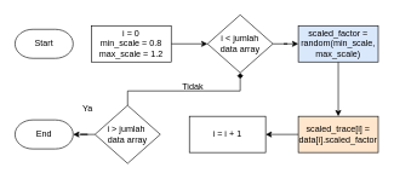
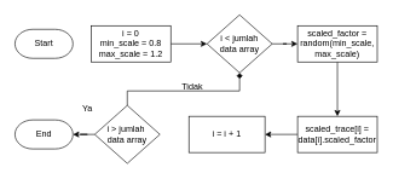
  <mxCell id="0" />
  <mxCell id="1" parent="0" />
  <mxCell id="2" value="Start" style="strokeWidth=1;html=1;shape=mxgraph.flowchart.terminator;whiteSpace=wrap;" parent="1" vertex="1"><mxGeometry x="20" y="40" width="80" height="40" as="geometry" /></mxCell>
  <mxCell id="3" value="" style="edgeStyle=orthogonalEdgeStyle;rounded=0;orthogonalLoop=1;jettySize=auto;html=1;" edge="1" parent="1" source="4" target="6"><mxGeometry relative="1" as="geometry" /></mxCell>
  <mxCell id="4" value="i = 0&lt;div&gt;min_scale = 0.8&lt;/div&gt;&lt;div&gt;max_scale = 1.2&lt;/div&gt;" style="rounded=0;whiteSpace=wrap;html=1;" parent="1" vertex="1"><mxGeometry x="125" y="35" width="110" height="50" as="geometry" /></mxCell>
  <mxCell id="5" value="" style="edgeStyle=orthogonalEdgeStyle;rounded=0;orthogonalLoop=1;jettySize=auto;html=1;" edge="1" parent="1" source="6" target="8"><mxGeometry relative="1" as="geometry" /></mxCell>
  <mxCell id="6" value="i &amp;lt; jumlah&lt;div&gt;data array&lt;/div&gt;" style="strokeWidth=1;html=1;shape=mxgraph.flowchart.decision;whiteSpace=wrap;" parent="1" vertex="1"><mxGeometry x="285" y="20" width="90" height="80" as="geometry" /></mxCell>
  <mxCell id="7" value="" style="edgeStyle=orthogonalEdgeStyle;rounded=0;orthogonalLoop=1;jettySize=auto;html=1;" edge="1" parent="1" source="8" target="10"><mxGeometry relative="1" as="geometry" /></mxCell>
- <mxCell id="8" value="scaled_factor = random(min_scale, max_scale)" style="rounded=0;whiteSpace=wrap;html=1;fillColor=#dae8fc;" parent="1" vertex="1"><mxGeometry x="410" y="35" width="110" height="50" as="geometry" /></mxCell>
+ <mxCell id="8" value="scaled_factor = random(min_scale, max_scale)" style="rounded=0;whiteSpace=wrap;html=1;" parent="1" vertex="1"><mxGeometry x="410" y="35" width="110" height="50" as="geometry" /></mxCell>
  <mxCell id="9" value="" style="edgeStyle=orthogonalEdgeStyle;rounded=0;orthogonalLoop=1;jettySize=auto;html=1;" edge="1" parent="1" source="10" target="11"><mxGeometry relative="1" as="geometry" /></mxCell>
- <mxCell id="10" value="scaled_trace[i] = data[i].scaled_factor" style="rounded=0;whiteSpace=wrap;html=1;fillColor=#ffe6cc;" parent="1" vertex="1"><mxGeometry x="410" y="160" width="110" height="50" as="geometry" /></mxCell>
+ <mxCell id="10" value="scaled_trace[i] = data[i].scaled_factor" style="rounded=0;whiteSpace=wrap;html=1;" parent="1" vertex="1"><mxGeometry x="410" y="160" width="110" height="50" as="geometry" /></mxCell>
  <mxCell id="11" value="i = i + 1" style="rounded=0;whiteSpace=wrap;html=1;" parent="1" vertex="1"><mxGeometry x="260" y="160" width="105" height="50" as="geometry" /></mxCell>
  <mxCell id="12" value="" style="edgeStyle=orthogonalEdgeStyle;rounded=0;orthogonalLoop=1;jettySize=auto;html=1;" edge="1" parent="1" source="13" target="14"><mxGeometry relative="1" as="geometry" /></mxCell>
  <mxCell id="13" value="i &amp;gt; jumlah&amp;nbsp;&lt;div&gt;data array&lt;/div&gt;" style="strokeWidth=1;html=1;shape=mxgraph.flowchart.decision;whiteSpace=wrap;" parent="1" vertex="1"><mxGeometry x="130" y="145" width="90" height="80" as="geometry" /></mxCell>
  <mxCell id="14" value="End" style="strokeWidth=1;html=1;shape=mxgraph.flowchart.terminator;whiteSpace=wrap;" parent="1" vertex="1"><mxGeometry x="20" y="165" width="80" height="40" as="geometry" /></mxCell>
  <mxCell id="15" value="Tidak" style="text;html=1;align=center;verticalAlign=middle;whiteSpace=wrap;rounded=0;" parent="1" vertex="1"><mxGeometry x="235" y="105" width="60" height="30" as="geometry" /></mxCell>
  <mxCell id="16" value="Ya" style="text;html=1;align=center;verticalAlign=middle;whiteSpace=wrap;rounded=0;" parent="1" vertex="1"><mxGeometry x="90" y="135" width="60" height="30" as="geometry" /></mxCell>
  <mxCell id="17" style="edgeStyle=orthogonalEdgeStyle;rounded=0;orthogonalLoop=1;jettySize=auto;html=1;entryX=0.5;entryY=1;entryDx=0;entryDy=0;entryPerimeter=0;endArrow=diamond;" edge="1" parent="1" source="13" target="6"><mxGeometry relative="1" as="geometry"><Array as="points"><mxPoint x="175" y="125" /><mxPoint x="330" y="125" /></Array></mxGeometry></mxCell>
